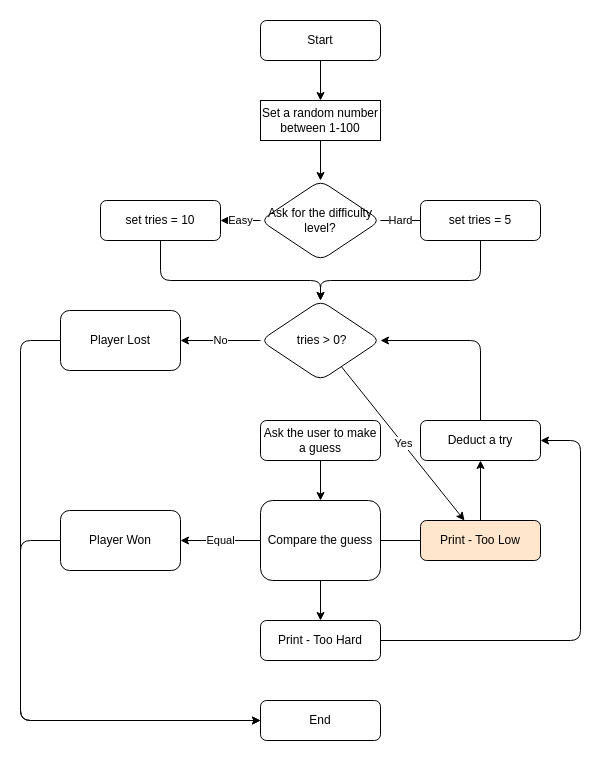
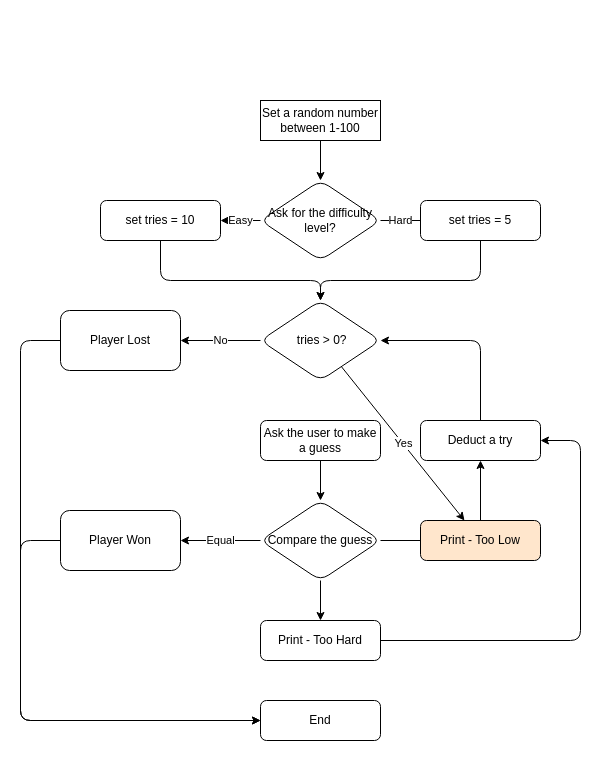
  <mxCell id="0" />
  <mxCell id="1" parent="0" />
- <mxCell id="2" value="" style="edgeStyle=none;html=1;" edge="1" parent="1" source="3" target="5"><mxGeometry relative="1" as="geometry" /></mxCell>
- <mxCell id="3" value="Start" style="rounded=1;whiteSpace=wrap;html=1;" vertex="1" parent="1"><mxGeometry x="260" y="20" width="120" height="40" as="geometry" /></mxCell>
  <mxCell id="4" value="" style="edgeStyle=none;html=1;" edge="1" parent="1" source="5" target="8"><mxGeometry relative="1" as="geometry" /></mxCell>
  <mxCell id="5" value="Set a random number between 1-100" style="whiteSpace=wrap;html=1;rounded=0;" vertex="1" parent="1"><mxGeometry x="260" y="100" width="120" height="40" as="geometry" /></mxCell>
  <mxCell id="6" value="Easy" style="edgeStyle=none;html=1;" edge="1" parent="1" source="8" target="10"><mxGeometry relative="1" as="geometry" /></mxCell>
  <mxCell id="7" value="Hard" style="edgeStyle=none;html=1;endArrow=none;" edge="1" parent="1" source="8" target="12"><mxGeometry relative="1" as="geometry" /></mxCell>
  <mxCell id="8" value="Ask for the difficulty level?" style="rhombus;whiteSpace=wrap;html=1;rounded=1;" vertex="1" parent="1"><mxGeometry x="260" y="180" width="120" height="80" as="geometry" /></mxCell>
  <mxCell id="9" value="" style="edgeStyle=none;html=1;" edge="1" parent="1" source="10" target="16"><mxGeometry relative="1" as="geometry"><Array as="points"><mxPoint x="160" y="280" /><mxPoint x="320" y="280" /></Array></mxGeometry></mxCell>
  <mxCell id="10" value="set tries = 10" style="whiteSpace=wrap;html=1;rounded=1;" vertex="1" parent="1"><mxGeometry x="100" y="200" width="120" height="40" as="geometry" /></mxCell>
  <mxCell id="11" style="edgeStyle=none;html=1;entryX=0.5;entryY=0;entryDx=0;entryDy=0;" edge="1" parent="1" source="12" target="16"><mxGeometry relative="1" as="geometry"><Array as="points"><mxPoint x="480" y="280" /><mxPoint x="320" y="280" /></Array></mxGeometry></mxCell>
  <mxCell id="12" value="set tries = 5" style="whiteSpace=wrap;html=1;rounded=1;" vertex="1" parent="1"><mxGeometry x="420" y="200" width="120" height="40" as="geometry" /></mxCell>
  <mxCell id="13" value="No" style="edgeStyle=none;html=1;" edge="1" parent="1" source="16" target="18"><mxGeometry relative="1" as="geometry" /></mxCell>
  <mxCell id="14" value="" style="edgeStyle=none;html=1;startArrow=none;" edge="1" parent="1" source="25" target="22"><mxGeometry relative="1" as="geometry" /></mxCell>
  <mxCell id="15" value="Yes" style="edgeStyle=none;html=1;" edge="1" parent="1" source="16" target="29"><mxGeometry relative="1" as="geometry" /></mxCell>
  <mxCell id="16" value="&amp;nbsp;tries &amp;gt; 0?" style="rhombus;whiteSpace=wrap;html=1;rounded=1;" vertex="1" parent="1"><mxGeometry x="260" y="300" width="120" height="80" as="geometry" /></mxCell>
  <mxCell id="17" style="edgeStyle=none;html=1;entryX=0;entryY=0.5;entryDx=0;entryDy=0;exitX=0;exitY=0.5;exitDx=0;exitDy=0;" edge="1" parent="1" source="18" target="32"><mxGeometry relative="1" as="geometry"><Array as="points"><mxPoint x="20" y="340" /><mxPoint x="20" y="720" /></Array></mxGeometry></mxCell>
  <mxCell id="18" value="Player Lost" style="whiteSpace=wrap;html=1;rounded=1;" vertex="1" parent="1"><mxGeometry x="60" y="310" width="120" height="60" as="geometry" /></mxCell>
  <mxCell id="19" value="Equal" style="edgeStyle=none;html=1;" edge="1" parent="1" source="22" target="24"><mxGeometry relative="1" as="geometry" /></mxCell>
  <mxCell id="20" value="" style="edgeStyle=none;html=1;" edge="1" parent="1" source="22" target="27"><mxGeometry relative="1" as="geometry" /></mxCell>
  <mxCell id="21" value="" style="edgeStyle=none;html=1;endArrow=none;" edge="1" parent="1" source="22" target="29"><mxGeometry relative="1" as="geometry" /></mxCell>
- <mxCell id="22" value="Compare the guess" style="whiteSpace=wrap;html=1;rounded=1;" vertex="1" parent="1"><mxGeometry x="260" y="500" width="120" height="80" as="geometry" /></mxCell>
+ <mxCell id="22" value="Compare the guess" style="rhombus;whiteSpace=wrap;html=1;rounded=1;" vertex="1" parent="1"><mxGeometry x="260" y="500" width="120" height="80" as="geometry" /></mxCell>
  <mxCell id="23" style="edgeStyle=none;html=1;entryX=0;entryY=0.5;entryDx=0;entryDy=0;exitX=0;exitY=0.5;exitDx=0;exitDy=0;" edge="1" parent="1" source="24" target="32"><mxGeometry relative="1" as="geometry"><Array as="points"><mxPoint x="20" y="540" /><mxPoint x="20" y="720" /></Array></mxGeometry></mxCell>
  <mxCell id="24" value="Player Won" style="whiteSpace=wrap;html=1;rounded=1;" vertex="1" parent="1"><mxGeometry x="60" y="510" width="120" height="60" as="geometry" /></mxCell>
  <mxCell id="25" value="Ask the user to make a guess" style="rounded=1;whiteSpace=wrap;html=1;" vertex="1" parent="1"><mxGeometry x="260" y="420" width="120" height="40" as="geometry" /></mxCell>
  <mxCell id="26" style="edgeStyle=none;html=1;entryX=1;entryY=0.5;entryDx=0;entryDy=0;" edge="1" parent="1" source="27" target="31"><mxGeometry relative="1" as="geometry"><Array as="points"><mxPoint x="580" y="640" /><mxPoint x="580" y="440" /></Array></mxGeometry></mxCell>
  <mxCell id="27" value="Print - Too Hard" style="whiteSpace=wrap;html=1;rounded=1;" vertex="1" parent="1"><mxGeometry x="260" y="620" width="120" height="40" as="geometry" /></mxCell>
  <mxCell id="28" value="" style="edgeStyle=none;html=1;" edge="1" parent="1" source="29" target="31"><mxGeometry relative="1" as="geometry" /></mxCell>
  <mxCell id="29" value="Print - Too Low" style="whiteSpace=wrap;html=1;rounded=1;fillColor=#ffe6cc;" vertex="1" parent="1"><mxGeometry x="420" y="520" width="120" height="40" as="geometry" /></mxCell>
  <mxCell id="30" style="edgeStyle=none;html=1;entryX=1;entryY=0.5;entryDx=0;entryDy=0;" edge="1" parent="1" source="31" target="16"><mxGeometry relative="1" as="geometry"><Array as="points"><mxPoint x="480" y="340" /></Array></mxGeometry></mxCell>
  <mxCell id="31" value="Deduct a try" style="whiteSpace=wrap;html=1;rounded=1;" vertex="1" parent="1"><mxGeometry x="420" y="420" width="120" height="40" as="geometry" /></mxCell>
  <mxCell id="32" value="End" style="rounded=1;whiteSpace=wrap;html=1;" vertex="1" parent="1"><mxGeometry x="260" y="700" width="120" height="40" as="geometry" /></mxCell>
